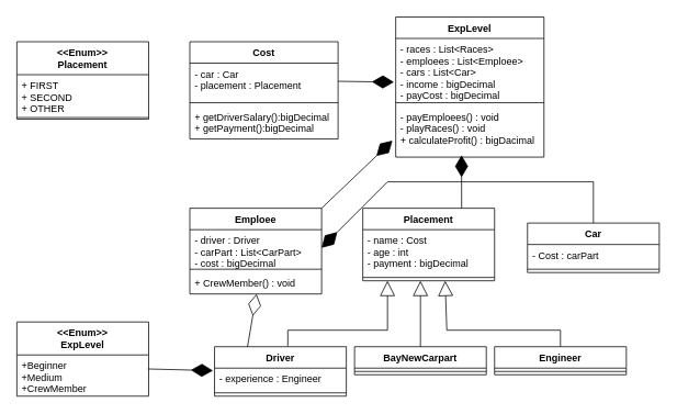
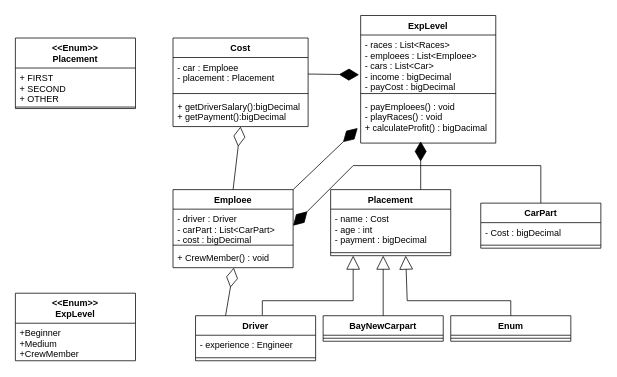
  <mxCell id="0" />
  <mxCell id="1" parent="0" />
  <mxCell id="2" value="Placement" style="swimlane;fontStyle=1;align=center;verticalAlign=top;childLayout=stackLayout;horizontal=1;startSize=26;horizontalStack=0;resizeParent=1;resizeParentMax=0;resizeLast=0;collapsible=1;marginBottom=0;" vertex="1" parent="1"><mxGeometry x="440" y="252" width="160" height="88" as="geometry" /></mxCell>
  <mxCell id="3" value="- name : Cost&#10;- age : int&#10;- payment : bigDecimal&#10;&#10;" style="text;strokeColor=none;fillColor=none;align=left;verticalAlign=top;spacingLeft=4;spacingRight=4;overflow=hidden;rotatable=0;points=[[0,0.5],[1,0.5]];portConstraint=eastwest;" vertex="1" parent="2"><mxGeometry y="26" width="160" height="54" as="geometry" /></mxCell>
  <mxCell id="4" value="" style="line;strokeWidth=1;fillColor=none;align=left;verticalAlign=middle;spacingTop=-1;spacingLeft=3;spacingRight=3;rotatable=0;labelPosition=right;points=[];portConstraint=eastwest;" vertex="1" parent="2"><mxGeometry y="80" width="160" height="8" as="geometry" /></mxCell>
- <mxCell id="5" value="Car" style="swimlane;fontStyle=1;align=center;verticalAlign=top;childLayout=stackLayout;horizontal=1;startSize=26;horizontalStack=0;resizeParent=1;resizeParentMax=0;resizeLast=0;collapsible=1;marginBottom=0;" vertex="1" parent="1"><mxGeometry x="640" y="270" width="160" height="60" as="geometry" /></mxCell>
- <mxCell id="6" value="- Cost : carPart" style="text;strokeColor=none;fillColor=none;align=left;verticalAlign=top;spacingLeft=4;spacingRight=4;overflow=hidden;rotatable=0;points=[[0,0.5],[1,0.5]];portConstraint=eastwest;" vertex="1" parent="5"><mxGeometry y="26" width="160" height="26" as="geometry" /></mxCell>
+ <mxCell id="5" value="CarPart" style="swimlane;fontStyle=1;align=center;verticalAlign=top;childLayout=stackLayout;horizontal=1;startSize=26;horizontalStack=0;resizeParent=1;resizeParentMax=0;resizeLast=0;collapsible=1;marginBottom=0;" vertex="1" parent="1"><mxGeometry x="640" y="270" width="160" height="60" as="geometry" /></mxCell>
+ <mxCell id="6" value="- Cost : bigDecimal" style="text;strokeColor=none;fillColor=none;align=left;verticalAlign=top;spacingLeft=4;spacingRight=4;overflow=hidden;rotatable=0;points=[[0,0.5],[1,0.5]];portConstraint=eastwest;" vertex="1" parent="5"><mxGeometry y="26" width="160" height="26" as="geometry" /></mxCell>
  <mxCell id="7" value="" style="line;strokeWidth=1;fillColor=none;align=left;verticalAlign=middle;spacingTop=-1;spacingLeft=3;spacingRight=3;rotatable=0;labelPosition=right;points=[];portConstraint=eastwest;" vertex="1" parent="5"><mxGeometry y="52" width="160" height="8" as="geometry" /></mxCell>
  <mxCell id="8" value="Emploee" style="swimlane;fontStyle=1;align=center;verticalAlign=top;childLayout=stackLayout;horizontal=1;startSize=26;horizontalStack=0;resizeParent=1;resizeParentMax=0;resizeLast=0;collapsible=1;marginBottom=0;" vertex="1" parent="1"><mxGeometry x="230" y="252" width="160" height="104" as="geometry" /></mxCell>
  <mxCell id="9" value="- driver : Driver&#10;- carPart : List&lt;CarPart&gt;&#10;- cost : bigDecimal&#10;&#10;" style="text;strokeColor=none;fillColor=none;align=left;verticalAlign=top;spacingLeft=4;spacingRight=4;overflow=hidden;rotatable=0;points=[[0,0.5],[1,0.5]];portConstraint=eastwest;" vertex="1" parent="8"><mxGeometry y="26" width="160" height="44" as="geometry" /></mxCell>
  <mxCell id="10" value="" style="line;strokeWidth=1;fillColor=none;align=left;verticalAlign=middle;spacingTop=-1;spacingLeft=3;spacingRight=3;rotatable=0;labelPosition=right;points=[];portConstraint=eastwest;" vertex="1" parent="8"><mxGeometry y="70" width="160" height="8" as="geometry" /></mxCell>
  <mxCell id="11" value="+ CrewMember() : void" style="text;strokeColor=none;fillColor=none;align=left;verticalAlign=top;spacingLeft=4;spacingRight=4;overflow=hidden;rotatable=0;points=[[0,0.5],[1,0.5]];portConstraint=eastwest;" vertex="1" parent="8"><mxGeometry y="78" width="160" height="26" as="geometry" /></mxCell>
- <mxCell id="12" value="Engineer" style="swimlane;fontStyle=1;align=center;verticalAlign=top;childLayout=stackLayout;horizontal=1;startSize=26;horizontalStack=0;resizeParent=1;resizeParentMax=0;resizeLast=0;collapsible=1;marginBottom=0;" vertex="1" parent="1"><mxGeometry x="600" y="420" width="160" height="34" as="geometry" /></mxCell>
+ <mxCell id="12" value="Enum" style="swimlane;fontStyle=1;align=center;verticalAlign=top;childLayout=stackLayout;horizontal=1;startSize=26;horizontalStack=0;resizeParent=1;resizeParentMax=0;resizeLast=0;collapsible=1;marginBottom=0;" vertex="1" parent="1"><mxGeometry x="600" y="420" width="160" height="34" as="geometry" /></mxCell>
  <mxCell id="13" value="" style="line;strokeWidth=1;fillColor=none;align=left;verticalAlign=middle;spacingTop=-1;spacingLeft=3;spacingRight=3;rotatable=0;labelPosition=right;points=[];portConstraint=eastwest;" vertex="1" parent="12"><mxGeometry y="26" width="160" height="8" as="geometry" /></mxCell>
  <mxCell id="14" value="BayNewCarpart" style="swimlane;fontStyle=1;align=center;verticalAlign=top;childLayout=stackLayout;horizontal=1;startSize=26;horizontalStack=0;resizeParent=1;resizeParentMax=0;resizeLast=0;collapsible=1;marginBottom=0;" vertex="1" parent="1"><mxGeometry x="430" y="420" width="160" height="34" as="geometry" /></mxCell>
  <mxCell id="15" value="" style="line;strokeWidth=1;fillColor=none;align=left;verticalAlign=middle;spacingTop=-1;spacingLeft=3;spacingRight=3;rotatable=0;labelPosition=right;points=[];portConstraint=eastwest;" vertex="1" parent="14"><mxGeometry y="26" width="160" height="8" as="geometry" /></mxCell>
  <mxCell id="16" value="Driver" style="swimlane;fontStyle=1;align=center;verticalAlign=top;childLayout=stackLayout;horizontal=1;startSize=26;horizontalStack=0;resizeParent=1;resizeParentMax=0;resizeLast=0;collapsible=1;marginBottom=0;" vertex="1" parent="1"><mxGeometry x="260" y="420" width="160" height="60" as="geometry" /></mxCell>
  <mxCell id="17" value="" style="endArrow=diamondThin;endFill=0;endSize=24;html=1;rounded=0;entryX=0.506;entryY=1;entryDx=0;entryDy=0;entryPerimeter=0;" edge="1" parent="16" target="11"><mxGeometry width="160" relative="1" as="geometry"><mxPoint x="40" as="sourcePoint" /><mxPoint x="40" y="-60" as="targetPoint" /></mxGeometry></mxCell>
  <mxCell id="18" value="- experience : Engineer" style="text;strokeColor=none;fillColor=none;align=left;verticalAlign=top;spacingLeft=4;spacingRight=4;overflow=hidden;rotatable=0;points=[[0,0.5],[1,0.5]];portConstraint=eastwest;" vertex="1" parent="16"><mxGeometry y="26" width="160" height="26" as="geometry" /></mxCell>
  <mxCell id="19" value="" style="line;strokeWidth=1;fillColor=none;align=left;verticalAlign=middle;spacingTop=-1;spacingLeft=3;spacingRight=3;rotatable=0;labelPosition=right;points=[];portConstraint=eastwest;" vertex="1" parent="16"><mxGeometry y="52" width="160" height="8" as="geometry" /></mxCell>
  <mxCell id="20" value="" style="endArrow=block;endSize=16;endFill=0;html=1;rounded=0;exitX=0.556;exitY=-0.012;exitDx=0;exitDy=0;exitPerimeter=0;" edge="1" parent="1" source="16"><mxGeometry width="160" relative="1" as="geometry"><mxPoint x="390" y="570" as="sourcePoint" /><mxPoint x="470" y="340" as="targetPoint" /><Array as="points"><mxPoint x="349" y="400" /><mxPoint x="470" y="400" /></Array></mxGeometry></mxCell>
  <mxCell id="21" value="" style="endArrow=block;endSize=16;endFill=0;html=1;rounded=0;exitX=0.5;exitY=0;exitDx=0;exitDy=0;" edge="1" parent="1" source="14"><mxGeometry width="160" relative="1" as="geometry"><mxPoint x="360" y="580" as="sourcePoint" /><mxPoint x="510" y="340" as="targetPoint" /></mxGeometry></mxCell>
  <mxCell id="22" value="" style="endArrow=block;endSize=16;endFill=0;html=1;rounded=0;exitX=0.5;exitY=0;exitDx=0;exitDy=0;" edge="1" parent="1" source="12"><mxGeometry width="160" relative="1" as="geometry"><mxPoint x="460" y="640" as="sourcePoint" /><mxPoint x="540" y="340" as="targetPoint" /><Array as="points"><mxPoint x="680" y="400" /><mxPoint x="542" y="400" /></Array></mxGeometry></mxCell>
  <mxCell id="23" value="&lt;&lt;Enum&gt;&gt;&#10;ExpLevel" style="swimlane;fontStyle=1;align=center;verticalAlign=top;childLayout=stackLayout;horizontal=1;startSize=40;horizontalStack=0;resizeParent=1;resizeParentMax=0;resizeLast=0;collapsible=1;marginBottom=0;" vertex="1" parent="1"><mxGeometry x="20" y="390" width="160" height="90" as="geometry" /></mxCell>
  <mxCell id="24" value="+Beginner&#10;+Medium&#10;+CrewMember&#10;" style="text;strokeColor=none;fillColor=none;align=left;verticalAlign=top;spacingLeft=4;spacingRight=4;overflow=hidden;rotatable=0;points=[[0,0.5],[1,0.5]];portConstraint=eastwest;" vertex="1" parent="23"><mxGeometry y="40" width="160" height="50" as="geometry" /></mxCell>
  <mxCell id="25" value="" style="line;strokeWidth=1;fillColor=none;align=left;verticalAlign=middle;spacingTop=-1;spacingLeft=3;spacingRight=3;rotatable=0;labelPosition=right;points=[];portConstraint=eastwest;" vertex="1" parent="23"><mxGeometry y="90" width="160" as="geometry" /></mxCell>
- <mxCell id="26" value="" style="endArrow=diamondThin;endFill=1;endSize=24;html=1;rounded=0;entryX=-0.012;entryY=0.115;entryDx=0;entryDy=0;entryPerimeter=0;exitX=0.994;exitY=0.34;exitDx=0;exitDy=0;exitPerimeter=0;" edge="1" parent="1" source="24" target="18"><mxGeometry width="160" relative="1" as="geometry"><mxPoint x="210" y="530" as="sourcePoint" /><mxPoint x="210" y="480" as="targetPoint" /></mxGeometry></mxCell>
  <mxCell id="27" value="Cost" style="swimlane;fontStyle=1;align=center;verticalAlign=top;childLayout=stackLayout;horizontal=1;startSize=26;horizontalStack=0;resizeParent=1;resizeParentMax=0;resizeLast=0;collapsible=1;marginBottom=0;" vertex="1" parent="1"><mxGeometry x="230" y="50" width="180" height="118" as="geometry" /></mxCell>
- <mxCell id="28" value="- car : Car&#10;- placement : Placement" style="text;strokeColor=none;fillColor=none;align=left;verticalAlign=top;spacingLeft=4;spacingRight=4;overflow=hidden;rotatable=0;points=[[0,0.5],[1,0.5]];portConstraint=eastwest;" vertex="1" parent="27"><mxGeometry y="26" width="180" height="44" as="geometry" /></mxCell>
+ <mxCell id="28" value="- car : Emploee&#10;- placement : Placement" style="text;strokeColor=none;fillColor=none;align=left;verticalAlign=top;spacingLeft=4;spacingRight=4;overflow=hidden;rotatable=0;points=[[0,0.5],[1,0.5]];portConstraint=eastwest;" vertex="1" parent="27"><mxGeometry y="26" width="180" height="44" as="geometry" /></mxCell>
  <mxCell id="29" value="" style="line;strokeWidth=1;fillColor=none;align=left;verticalAlign=middle;spacingTop=-1;spacingLeft=3;spacingRight=3;rotatable=0;labelPosition=right;points=[];portConstraint=eastwest;" vertex="1" parent="27"><mxGeometry y="70" width="180" height="8" as="geometry" /></mxCell>
  <mxCell id="30" value="+ getDriverSalary():bigDecimal&#10;+ getPayment():bigDecimal&#10; " style="text;strokeColor=none;fillColor=none;align=left;verticalAlign=top;spacingLeft=4;spacingRight=4;overflow=hidden;rotatable=0;points=[[0,0.5],[1,0.5]];portConstraint=eastwest;" vertex="1" parent="27"><mxGeometry y="78" width="180" height="40" as="geometry" /></mxCell>
  <mxCell id="31" value="" style="endArrow=diamondThin;endFill=1;endSize=24;html=1;rounded=0;entryX=1;entryY=0.5;entryDx=0;entryDy=0;" edge="1" parent="1" source="5" target="9"><mxGeometry width="160" relative="1" as="geometry"><mxPoint x="710" y="260" as="sourcePoint" /><mxPoint x="350" y="250" as="targetPoint" /><Array as="points"><mxPoint x="720" y="220" /><mxPoint x="470" y="220" /></Array></mxGeometry></mxCell>
+ <mxCell id="32" value="" style="endArrow=diamondThin;endFill=0;endSize=24;html=1;rounded=0;entryX=0.5;entryY=1;entryDx=0;entryDy=0;exitX=0.5;exitY=0;exitDx=0;exitDy=0;" edge="1" parent="1" source="8" target="27"><mxGeometry width="160" relative="1" as="geometry"><mxPoint x="440" y="310" as="sourcePoint" /><mxPoint x="600" y="310" as="targetPoint" /></mxGeometry></mxCell>
  <mxCell id="33" value="ExpLevel" style="swimlane;fontStyle=1;align=center;verticalAlign=top;childLayout=stackLayout;horizontal=1;startSize=26;horizontalStack=0;resizeParent=1;resizeParentMax=0;resizeLast=0;collapsible=1;marginBottom=0;" vertex="1" parent="1"><mxGeometry x="480" y="20" width="180" height="170" as="geometry" /></mxCell>
  <mxCell id="34" value="- races : List&lt;Races&gt;&#10;- emploees : List&lt;Emploee&gt; &#10;- cars : List&lt;Car&gt;&#10;- income : bigDecimal&#10;- payCost : bigDecimal&#10;&#10;&#10;" style="text;strokeColor=none;fillColor=none;align=left;verticalAlign=top;spacingLeft=4;spacingRight=4;overflow=hidden;rotatable=0;points=[[0,0.5],[1,0.5]];portConstraint=eastwest;" vertex="1" parent="33"><mxGeometry y="26" width="180" height="74" as="geometry" /></mxCell>
  <mxCell id="35" value="" style="line;strokeWidth=1;fillColor=none;align=left;verticalAlign=middle;spacingTop=-1;spacingLeft=3;spacingRight=3;rotatable=0;labelPosition=right;points=[];portConstraint=eastwest;" vertex="1" parent="33"><mxGeometry y="100" width="180" height="8" as="geometry" /></mxCell>
  <mxCell id="36" value="- payEmploees() : void&#10;- playRaces() : void&#10;+ calculateProfit() : bigDacimal" style="text;strokeColor=none;fillColor=none;align=left;verticalAlign=top;spacingLeft=4;spacingRight=4;overflow=hidden;rotatable=0;points=[[0,0.5],[1,0.5]];portConstraint=eastwest;" vertex="1" parent="33"><mxGeometry y="108" width="180" height="62" as="geometry" /></mxCell>
  <mxCell id="37" value="" style="endArrow=diamondThin;endFill=1;endSize=24;html=1;rounded=0;exitX=1;exitY=0.5;exitDx=0;exitDy=0;entryX=-0.012;entryY=0.716;entryDx=0;entryDy=0;entryPerimeter=0;" edge="1" parent="1" source="28" target="34"><mxGeometry width="160" relative="1" as="geometry"><mxPoint x="320" y="152.5" as="sourcePoint" /><mxPoint x="480" y="150" as="targetPoint" /></mxGeometry></mxCell>
  <mxCell id="38" value="" style="endArrow=diamondThin;endFill=1;endSize=24;html=1;rounded=0;exitX=0.75;exitY=0;exitDx=0;exitDy=0;entryX=0.444;entryY=0.962;entryDx=0;entryDy=0;entryPerimeter=0;" edge="1" parent="1" source="2" target="36"><mxGeometry width="160" relative="1" as="geometry"><mxPoint x="440" y="280" as="sourcePoint" /><mxPoint x="550" y="220" as="targetPoint" /></mxGeometry></mxCell>
  <mxCell id="39" value="" style="endArrow=diamondThin;endFill=1;endSize=24;html=1;rounded=0;exitX=1;exitY=0;exitDx=0;exitDy=0;" edge="1" parent="1" source="8"><mxGeometry width="160" relative="1" as="geometry"><mxPoint x="440" y="310" as="sourcePoint" /><mxPoint x="476" y="170" as="targetPoint" /></mxGeometry></mxCell>
  <mxCell id="40" value="&lt;&lt;Enum&gt;&gt;&#10;Placement&#10;" style="swimlane;fontStyle=1;align=center;verticalAlign=top;childLayout=stackLayout;horizontal=1;startSize=40;horizontalStack=0;resizeParent=1;resizeParentMax=0;resizeLast=0;collapsible=1;marginBottom=0;" vertex="1" parent="1"><mxGeometry x="20" y="50" width="160" height="94" as="geometry" /></mxCell>
  <mxCell id="41" value="+ FIRST&#10;+ SECOND&#10;+ OTHER&#10;" style="text;strokeColor=none;fillColor=none;align=left;verticalAlign=top;spacingLeft=4;spacingRight=4;overflow=hidden;rotatable=0;points=[[0,0.5],[1,0.5]];portConstraint=eastwest;" vertex="1" parent="40"><mxGeometry y="40" width="160" height="50" as="geometry" /></mxCell>
  <mxCell id="42" value="" style="line;strokeWidth=1;fillColor=none;align=left;verticalAlign=middle;spacingTop=-1;spacingLeft=3;spacingRight=3;rotatable=0;labelPosition=right;points=[];portConstraint=eastwest;" vertex="1" parent="40"><mxGeometry y="90" width="160" height="4" as="geometry" /></mxCell>
